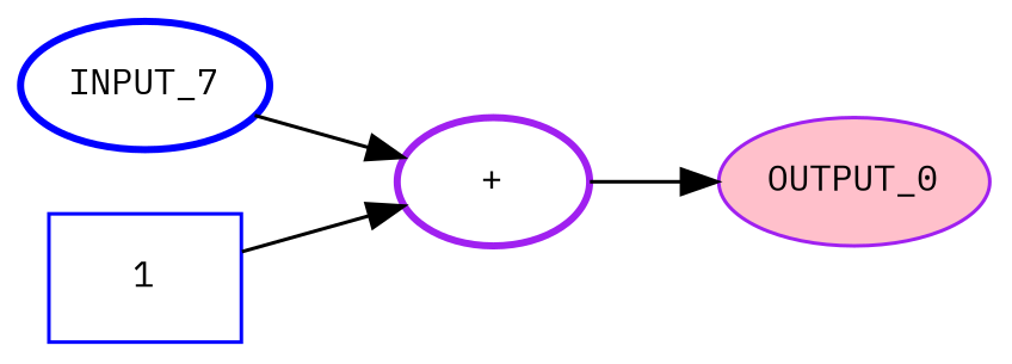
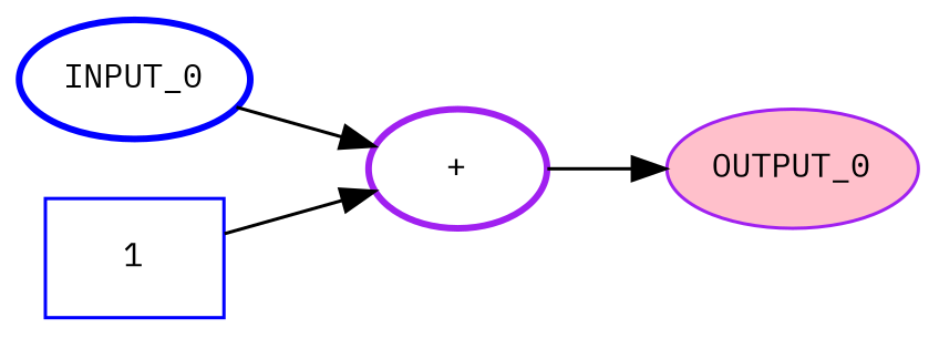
  strict digraph {
    rankdir=LR
    fontname="IBM Plex Mono"
    node [color=purple fontsize=10 shape=ellipse style=bold fontname="IBM Plex Mono"]
    edge [color=black style=solid fontname="IBM Plex Mono"]
    n1 [label="+"]
    OUTPUT_0 [fillcolor=pink style=filled shape=""]
-   n3 [color=blue label=INPUT_7]
+   n3 [color=blue label=INPUT_0]
    n4 [color=blue label=1 shape=box style=""]
    n1 -> OUTPUT_0
    n3 -> n1
    n4 -> n1
  }
